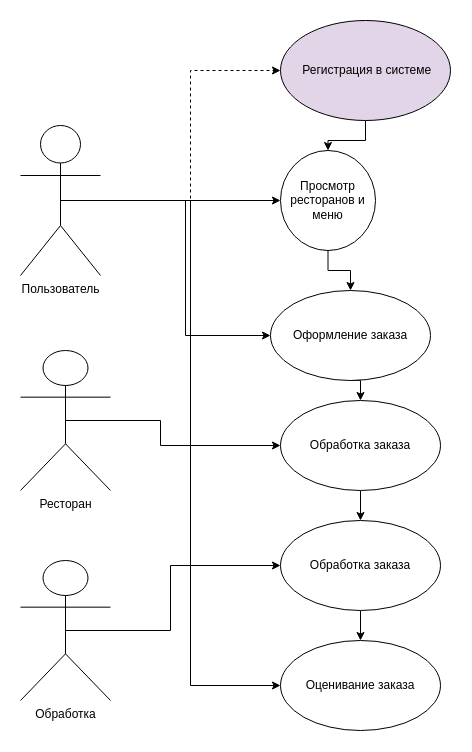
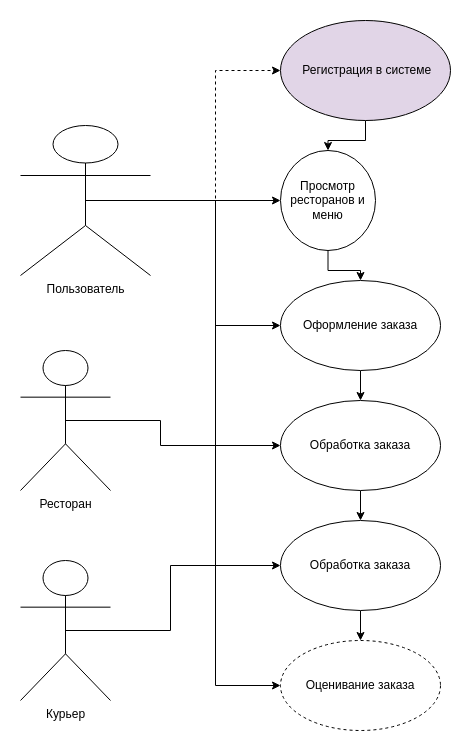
  <mxCell id="0" />
  <mxCell id="1" parent="0" />
  <mxCell id="2" style="edgeStyle=orthogonalEdgeStyle;rounded=0;orthogonalLoop=1;jettySize=auto;html=1;exitX=0.5;exitY=0.5;exitDx=0;exitDy=0;exitPerimeter=0;entryX=0;entryY=0.5;entryDx=0;entryDy=0;dashed=1;" edge="1" parent="1" source="6" target="8"><mxGeometry relative="1" as="geometry" /></mxCell>
  <mxCell id="3" style="edgeStyle=orthogonalEdgeStyle;rounded=0;orthogonalLoop=1;jettySize=auto;html=1;exitX=0.5;exitY=0.5;exitDx=0;exitDy=0;exitPerimeter=0;entryX=0;entryY=0.5;entryDx=0;entryDy=0;" edge="1" parent="1" source="6" target="10"><mxGeometry relative="1" as="geometry" /></mxCell>
  <mxCell id="4" style="edgeStyle=orthogonalEdgeStyle;rounded=0;orthogonalLoop=1;jettySize=auto;html=1;exitX=0.5;exitY=0.5;exitDx=0;exitDy=0;exitPerimeter=0;entryX=0;entryY=0.5;entryDx=0;entryDy=0;" edge="1" parent="1" source="6" target="12"><mxGeometry relative="1" as="geometry" /></mxCell>
  <mxCell id="5" style="edgeStyle=orthogonalEdgeStyle;rounded=0;orthogonalLoop=1;jettySize=auto;html=1;exitX=0.5;exitY=0.5;exitDx=0;exitDy=0;exitPerimeter=0;entryX=0;entryY=0.5;entryDx=0;entryDy=0;" edge="1" parent="1" source="6" target="21"><mxGeometry relative="1" as="geometry" /></mxCell>
- <mxCell id="6" value="Пользователь" style="shape=umlActor;verticalLabelPosition=bottom;verticalAlign=top;html=1;outlineConnect=0;" vertex="1" parent="1"><mxGeometry x="20" y="125" width="80" height="150" as="geometry" /></mxCell>
+ <mxCell id="6" value="Пользователь" style="shape=umlActor;verticalLabelPosition=bottom;verticalAlign=top;html=1;outlineConnect=0;" vertex="1" parent="1"><mxGeometry x="20" y="125" width="130" height="150" as="geometry" /></mxCell>
  <mxCell id="7" style="edgeStyle=orthogonalEdgeStyle;rounded=0;orthogonalLoop=1;jettySize=auto;html=1;exitX=0.5;exitY=1;exitDx=0;exitDy=0;entryX=0.5;entryY=0;entryDx=0;entryDy=0;" edge="1" parent="1" source="8" target="10"><mxGeometry relative="1" as="geometry" /></mxCell>
  <mxCell id="8" value="&amp;nbsp;Регистрация в системе" style="ellipse;whiteSpace=wrap;html=1;fillColor=#e1d5e7;" vertex="1" parent="1"><mxGeometry x="280" y="20" width="170" height="100" as="geometry" /></mxCell>
  <mxCell id="9" style="edgeStyle=orthogonalEdgeStyle;rounded=0;orthogonalLoop=1;jettySize=auto;html=1;exitX=0.5;exitY=1;exitDx=0;exitDy=0;entryX=0.5;entryY=0;entryDx=0;entryDy=0;" edge="1" parent="1" source="10" target="12"><mxGeometry relative="1" as="geometry" /></mxCell>
  <mxCell id="10" value="Просмотр ресторанов и меню" style="ellipse;whiteSpace=wrap;html=1;" vertex="1" parent="1"><mxGeometry x="280" y="150" width="95" height="100" as="geometry" /></mxCell>
  <mxCell id="11" style="edgeStyle=orthogonalEdgeStyle;rounded=0;orthogonalLoop=1;jettySize=auto;html=1;exitX=0.5;exitY=1;exitDx=0;exitDy=0;entryX=0.5;entryY=0;entryDx=0;entryDy=0;" edge="1" parent="1" source="12" target="16"><mxGeometry relative="1" as="geometry" /></mxCell>
- <mxCell id="12" value="Оформление заказа" style="ellipse;whiteSpace=wrap;html=1;" vertex="1" parent="1"><mxGeometry x="270" y="290" width="160" height="90" as="geometry" /></mxCell>
+ <mxCell id="12" value="Оформление заказа" style="ellipse;whiteSpace=wrap;html=1;" vertex="1" parent="1"><mxGeometry x="280" y="280" width="160" height="90" as="geometry" /></mxCell>
  <mxCell id="13" style="edgeStyle=orthogonalEdgeStyle;rounded=0;orthogonalLoop=1;jettySize=auto;html=1;exitX=0.5;exitY=0.5;exitDx=0;exitDy=0;exitPerimeter=0;entryX=0;entryY=0.5;entryDx=0;entryDy=0;" edge="1" parent="1" source="14" target="16"><mxGeometry relative="1" as="geometry"><Array as="points"><mxPoint x="160" y="420" /><mxPoint x="160" y="445" /></Array></mxGeometry></mxCell>
  <mxCell id="14" value="Ресторан" style="shape=umlActor;verticalLabelPosition=bottom;verticalAlign=top;html=1;outlineConnect=0;" vertex="1" parent="1"><mxGeometry x="20" y="350" width="90" height="140" as="geometry" /></mxCell>
  <mxCell id="15" style="edgeStyle=orthogonalEdgeStyle;rounded=0;orthogonalLoop=1;jettySize=auto;html=1;exitX=0.5;exitY=1;exitDx=0;exitDy=0;entryX=0.5;entryY=0;entryDx=0;entryDy=0;" edge="1" parent="1" source="16" target="20"><mxGeometry relative="1" as="geometry" /></mxCell>
  <mxCell id="16" value="Обработка заказа" style="ellipse;whiteSpace=wrap;html=1;" vertex="1" parent="1"><mxGeometry x="280" y="400" width="160" height="90" as="geometry" /></mxCell>
  <mxCell id="17" style="edgeStyle=orthogonalEdgeStyle;rounded=0;orthogonalLoop=1;jettySize=auto;html=1;exitX=0.5;exitY=0.5;exitDx=0;exitDy=0;exitPerimeter=0;entryX=0;entryY=0.5;entryDx=0;entryDy=0;" edge="1" parent="1" source="18" target="20"><mxGeometry relative="1" as="geometry"><Array as="points"><mxPoint x="170" y="630" /><mxPoint x="170" y="565" /></Array></mxGeometry></mxCell>
- <mxCell id="18" value="Обработка" style="shape=umlActor;verticalLabelPosition=bottom;verticalAlign=top;html=1;outlineConnect=0;" vertex="1" parent="1"><mxGeometry x="20" y="560" width="90" height="140" as="geometry" /></mxCell>
+ <mxCell id="18" value="Курьер" style="shape=umlActor;verticalLabelPosition=bottom;verticalAlign=top;html=1;outlineConnect=0;" vertex="1" parent="1"><mxGeometry x="20" y="560" width="90" height="140" as="geometry" /></mxCell>
  <mxCell id="19" style="edgeStyle=orthogonalEdgeStyle;rounded=0;orthogonalLoop=1;jettySize=auto;html=1;exitX=0.5;exitY=1;exitDx=0;exitDy=0;" edge="1" parent="1" source="20" target="21"><mxGeometry relative="1" as="geometry" /></mxCell>
  <mxCell id="20" value="Обработка заказа" style="ellipse;whiteSpace=wrap;html=1;" vertex="1" parent="1"><mxGeometry x="280" y="520" width="160" height="90" as="geometry" /></mxCell>
- <mxCell id="21" value="Оценивание заказа" style="ellipse;whiteSpace=wrap;html=1;" vertex="1" parent="1"><mxGeometry x="280" y="640" width="160" height="90" as="geometry" /></mxCell>
+ <mxCell id="21" value="Оценивание заказа" style="ellipse;whiteSpace=wrap;html=1;dashed=1;" vertex="1" parent="1"><mxGeometry x="280" y="640" width="160" height="90" as="geometry" /></mxCell>
